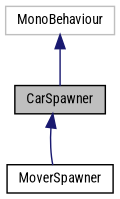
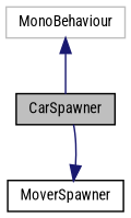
  digraph {
    fontname="Roboto Condensed"
    node [color=black fillcolor=white fontname="Roboto Condensed" fontsize=10 shape=record style=filled]
    edge [color=midnightblue dir=back fontname="Roboto Condensed" fontsize=10 labelfontname=Helvetica labelfontsize=10 style=solid]
    n1 [fillcolor=grey75 fontcolor=black height=0.2 label=CarSpawner width=0.4]
    n2 [height=0.2 label=MoverSpawner width=0.4]
    n3 [color=grey75 height=0.2 label=MonoBehaviour width=0.4]
-   n1 -> n2
+   n2 -> n1
    n3 -> n1
  }
